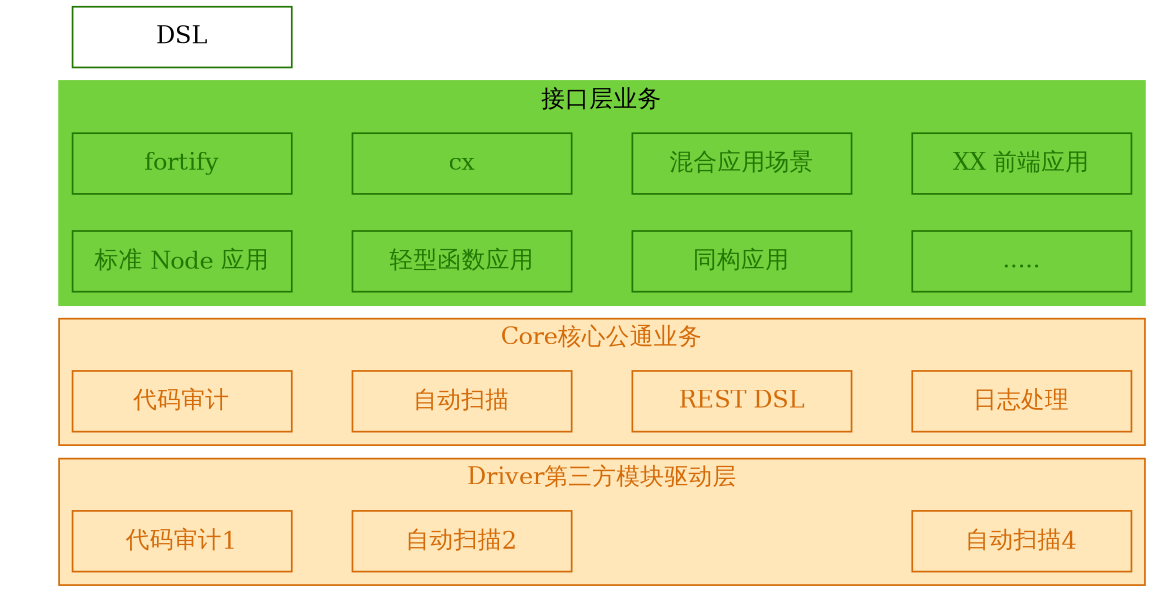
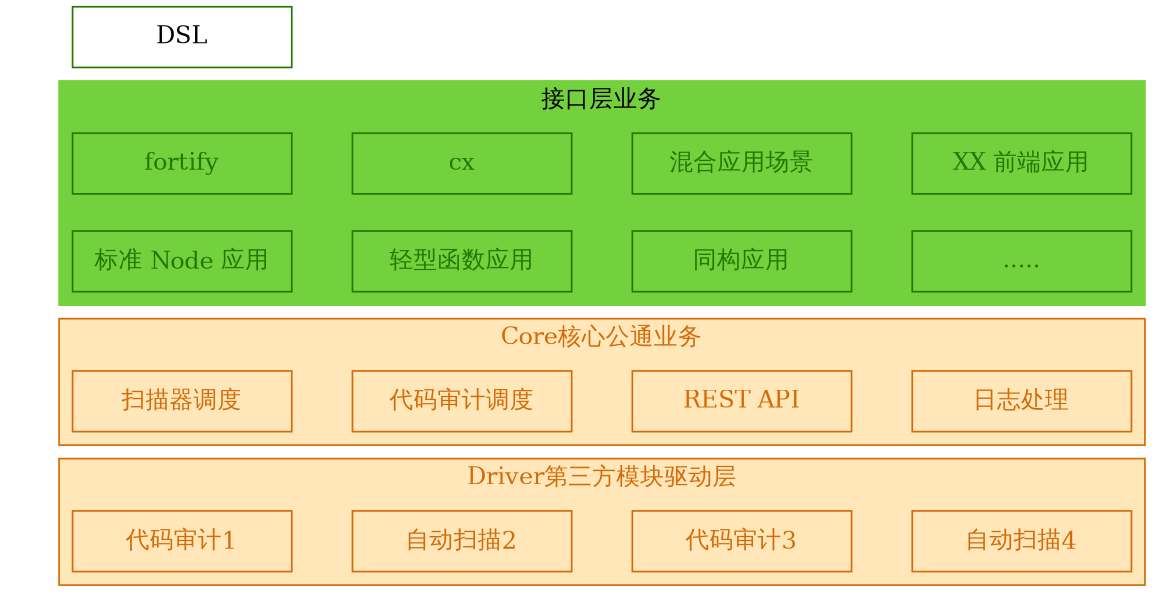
  graph {
    compound=true
    nodesep=0.3
    rankdir=LR
    ranksep=0.5
    node [color="#237804" fillcolor="#ffa940" fontcolor="#d46b08" shape=box]
    edge [style=invis]
    "代码审计1" [color="#d46b08" width=1.8]
    "自动扫描2" [color="#d46b08" width=1.8]
+   "代码审计3" [color="#d46b08" width=1.8]
    "自动扫描4" [color="#d46b08" width=1.8]
-   "扫描器调度" [color="#d46b08" width=1.8 label="代码审计"]
-   "代码审计调度" [color="#d46b08" width=1.8 label="自动扫描"]
-   "REST API" [color="#d46b08" width=1.8 label="REST DSL"]
+   "扫描器调度" [color="#d46b08" width=1.8]
+   "代码审计调度" [color="#d46b08" width=1.8]
+   "REST API" [color="#d46b08" width=1.8]
    "日志处理" [color="#d46b08" width=1.8]
    fortify [fillcolor="#73d13d" fontcolor="#237804" style=filled width=1.8]
    cx [fillcolor="#73d13d" fontcolor="#237804" style=filled width=1.8]
    "混合应用场景" [fillcolor="#73d13d" fontcolor="#237804" style=filled width=1.8]
    "XX 前端应用" [fillcolor="#73d13d" fontcolor="#237804" style=filled width=1.8]
    "标准 Node 应用" [fillcolor="#73d13d" fontcolor="#237804" style=filled width=1.8]
    "轻型函数应用" [fillcolor="#73d13d" fontcolor="#237804" style=filled width=1.8]
    "同构应用" [fillcolor="#73d13d" fontcolor="#237804" style=filled width=1.8]
    "....." [fillcolor="#73d13d" fontcolor="#237804" style=filled width=1.8]
    DSL [width=1.8 fillcolor="" fontcolor=""]
    subgraph cluster_1 {
      color="#d46b08"
      fillcolor="#ffe7ba"
      fontcolor="#d46b08"
      label="Driver第三方模块驱动层"
      style=filled
      "代码审计1"
      "自动扫描2"
+     "代码审计3"
      "自动扫描4"
    }
    subgraph cluster_2 {
      color="#d46b08"
      fillcolor="#ffe7ba"
      fontcolor="#d46b08"
      label="Core核心公通业务"
      style=filled
      "扫描器调度"
      "代码审计调度"
      "REST API"
      "日志处理"
    }
    subgraph cluster_3 {
      color="#73d13d"
      label="接口层业务"
      style=filled
      fortify
      cx
      "混合应用场景"
      "XX 前端应用"
      "标准 Node 应用"
      "轻型函数应用"
      "同构应用"
      "....."
    }
    "代码审计1" -- "自动扫描2"
+   "自动扫描2" -- "代码审计3"
+   "代码审计3" -- "自动扫描4"
    "扫描器调度" -- "代码审计调度"
    "代码审计调度" -- "REST API"
    "REST API" -- "日志处理"
    fortify -- cx
    cx -- "混合应用场景"
    "混合应用场景" -- "XX 前端应用"
    "标准 Node 应用" -- "轻型函数应用"
    "轻型函数应用" -- "同构应用"
    "同构应用" -- "....."
    DSL -- "标准 Node 应用" [constraint=false]
  }
